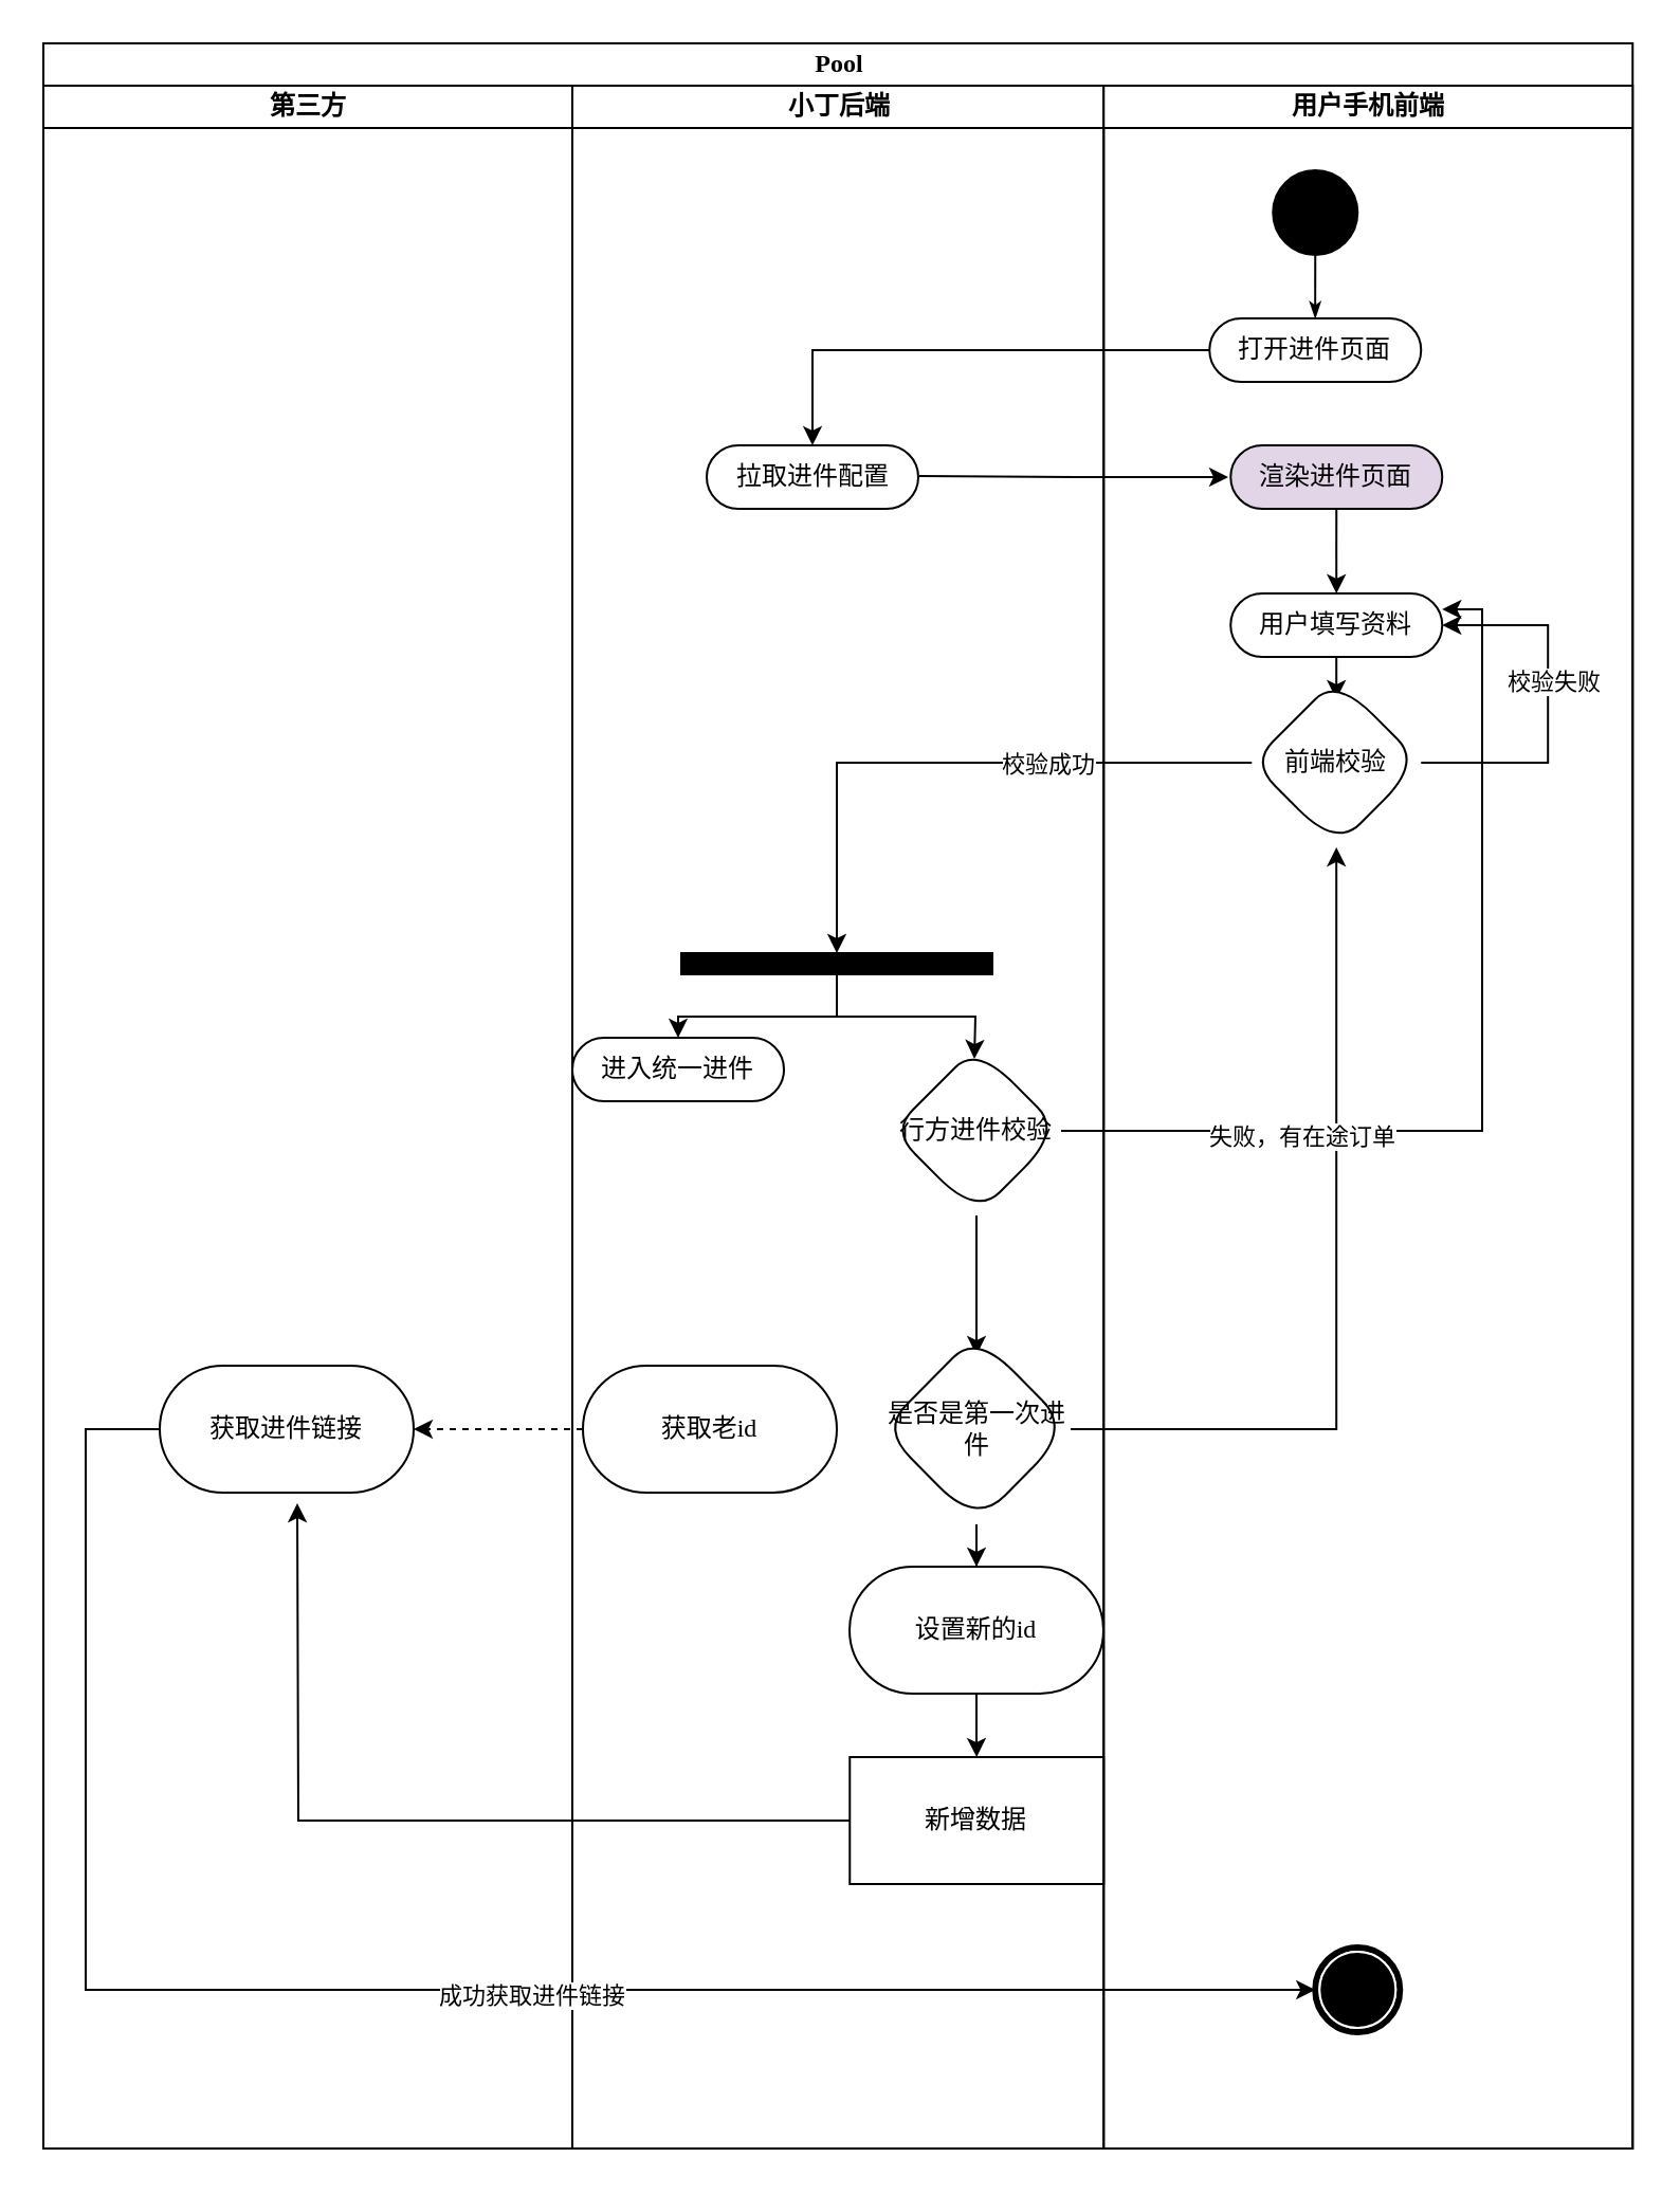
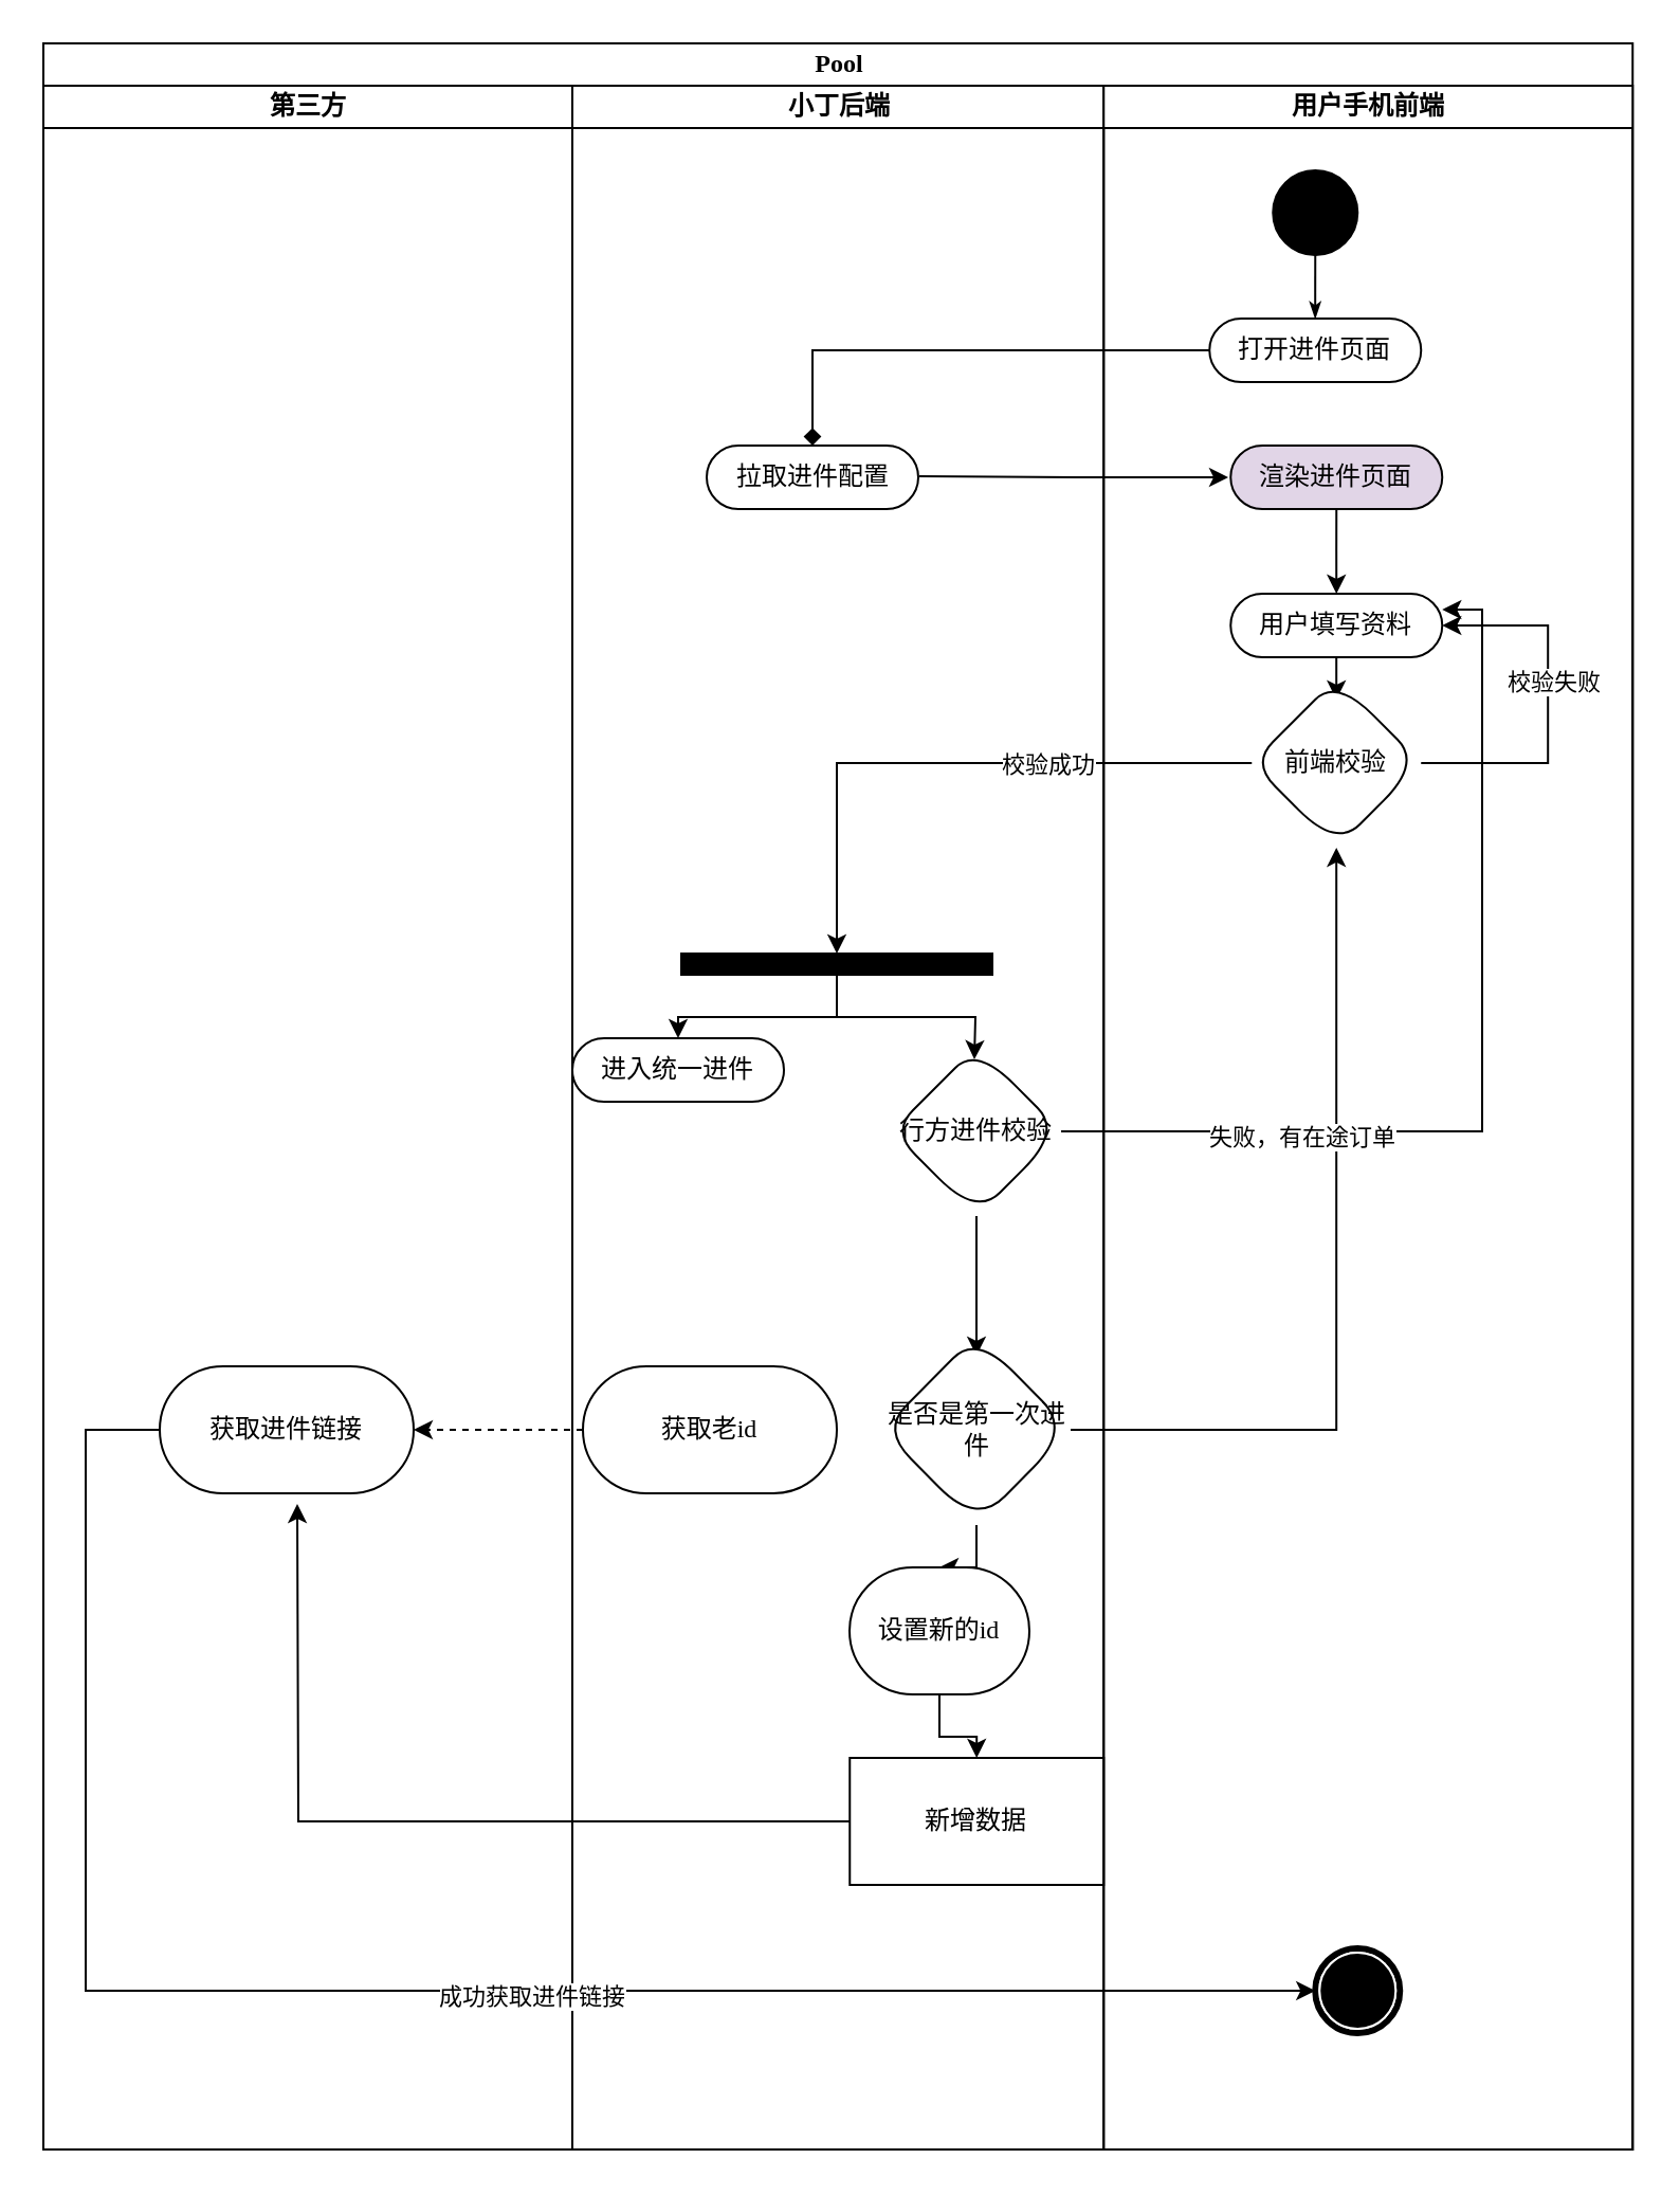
  <mxCell id="0" />
  <mxCell id="1" parent="0" />
  <mxCell id="2" value="Pool" style="swimlane;html=1;childLayout=stackLayout;startSize=20;rounded=0;shadow=0;comic=0;labelBackgroundColor=none;strokeWidth=1;fontFamily=Verdana;fontSize=12;align=center;" parent="1" vertex="1"><mxGeometry x="20" y="20" width="751.13" height="995" as="geometry" /></mxCell>
  <mxCell id="3" value="第三方" style="swimlane;html=1;startSize=20;" parent="2" vertex="1"><mxGeometry y="20" width="250" height="975" as="geometry" /></mxCell>
  <mxCell id="4" value="获取进件链接" style="whiteSpace=wrap;html=1;fontFamily=Verdana;rounded=1;shadow=0;comic=0;labelBackgroundColor=none;strokeWidth=1;arcSize=50;" vertex="1" parent="3"><mxGeometry x="55" y="605" width="120" height="60" as="geometry" /></mxCell>
  <mxCell id="5" value="小丁后端" style="swimlane;html=1;startSize=20;" parent="2" vertex="1"><mxGeometry x="250" y="20" width="251.13" height="975" as="geometry" /></mxCell>
  <mxCell id="6" value="进入统一进件" style="rounded=1;whiteSpace=wrap;html=1;shadow=0;comic=0;labelBackgroundColor=none;strokeWidth=1;fontFamily=Verdana;fontSize=12;align=center;arcSize=50;" parent="5" vertex="1"><mxGeometry y="450" width="100" height="30" as="geometry" /></mxCell>
  <mxCell id="7" style="edgeStyle=orthogonalEdgeStyle;rounded=0;orthogonalLoop=1;jettySize=auto;html=1;" edge="1" parent="5" source="9"><mxGeometry relative="1" as="geometry"><mxPoint x="190" y="460" as="targetPoint" /></mxGeometry></mxCell>
  <mxCell id="8" style="edgeStyle=orthogonalEdgeStyle;rounded=0;orthogonalLoop=1;jettySize=auto;html=1;entryX=0.5;entryY=0;entryDx=0;entryDy=0;" edge="1" parent="5" source="9" target="6"><mxGeometry relative="1" as="geometry" /></mxCell>
  <mxCell id="9" value="" style="whiteSpace=wrap;html=1;rounded=0;shadow=0;comic=0;labelBackgroundColor=none;strokeWidth=1;fillColor=#000000;fontFamily=Verdana;fontSize=12;align=center;rotation=0;" parent="5" vertex="1"><mxGeometry x="51.5" y="410" width="147" height="10" as="geometry" /></mxCell>
  <mxCell id="10" style="edgeStyle=orthogonalEdgeStyle;rounded=0;orthogonalLoop=1;jettySize=auto;html=1;" edge="1" parent="5"><mxGeometry relative="1" as="geometry"><mxPoint x="310" y="185" as="targetPoint" /><mxPoint x="164" y="184.5" as="sourcePoint" /></mxGeometry></mxCell>
  <mxCell id="11" value="拉取进件配置" style="rounded=1;whiteSpace=wrap;html=1;shadow=0;comic=0;labelBackgroundColor=none;strokeWidth=1;fontFamily=Verdana;fontSize=12;align=center;arcSize=50;" vertex="1" parent="5"><mxGeometry x="63.5" y="170" width="100" height="30" as="geometry" /></mxCell>
  <mxCell id="12" style="edgeStyle=orthogonalEdgeStyle;rounded=0;orthogonalLoop=1;jettySize=auto;html=1;" edge="1" parent="5" source="13"><mxGeometry relative="1" as="geometry"><mxPoint x="191" y="600" as="targetPoint" /></mxGeometry></mxCell>
  <mxCell id="13" value="行方进件校验" style="rhombus;whiteSpace=wrap;html=1;fontFamily=Verdana;rounded=1;shadow=0;comic=0;labelBackgroundColor=none;strokeWidth=1;arcSize=50;" vertex="1" parent="5"><mxGeometry x="151" y="454" width="80" height="80" as="geometry" /></mxCell>
  <mxCell id="14" value="" style="edgeStyle=orthogonalEdgeStyle;rounded=0;orthogonalLoop=1;jettySize=auto;html=1;" edge="1" parent="5" source="16" target="18"><mxGeometry relative="1" as="geometry" /></mxCell>
  <mxCell id="15" value="" style="edgeStyle=orthogonalEdgeStyle;rounded=0;orthogonalLoop=1;jettySize=auto;html=1;" edge="1" parent="5" source="16" target="33"><mxGeometry relative="1" as="geometry" /></mxCell>
  <mxCell id="16" value="是否是第一次进件" style="rhombus;whiteSpace=wrap;html=1;fontFamily=Verdana;rounded=1;shadow=0;comic=0;labelBackgroundColor=none;strokeWidth=1;arcSize=50;" vertex="1" parent="5"><mxGeometry x="146.5" y="590" width="89" height="90" as="geometry" /></mxCell>
  <mxCell id="17" value="" style="edgeStyle=orthogonalEdgeStyle;rounded=0;orthogonalLoop=1;jettySize=auto;html=1;" edge="1" parent="5" source="18" target="21"><mxGeometry relative="1" as="geometry" /></mxCell>
- <mxCell id="18" value="设置新的id" style="whiteSpace=wrap;html=1;fontFamily=Verdana;rounded=1;shadow=0;comic=0;labelBackgroundColor=none;strokeWidth=1;arcSize=50;" vertex="1" parent="5"><mxGeometry x="131" y="700" width="120" height="60" as="geometry" /></mxCell>
+ <mxCell id="18" value="设置新的id" style="whiteSpace=wrap;html=1;fontFamily=Verdana;rounded=1;shadow=0;comic=0;labelBackgroundColor=none;strokeWidth=1;arcSize=50;" vertex="1" parent="5"><mxGeometry x="131" y="700" width="85" height="60" as="geometry" /></mxCell>
  <mxCell id="19" value="获取老id" style="whiteSpace=wrap;html=1;fontFamily=Verdana;rounded=1;shadow=0;comic=0;labelBackgroundColor=none;strokeWidth=1;arcSize=50;" vertex="1" parent="5"><mxGeometry x="5" y="605" width="120" height="60" as="geometry" /></mxCell>
  <mxCell id="20" style="edgeStyle=orthogonalEdgeStyle;rounded=0;orthogonalLoop=1;jettySize=auto;html=1;" edge="1" parent="5" source="21"><mxGeometry relative="1" as="geometry"><mxPoint x="-130" y="670" as="targetPoint" /></mxGeometry></mxCell>
  <mxCell id="21" value="新增数据" style="whiteSpace=wrap;html=1;fontFamily=Verdana;shadow=0;comic=0;labelBackgroundColor=none;strokeWidth=1;arcSize=50;rounded=0;" vertex="1" parent="5"><mxGeometry x="131.13" y="790" width="120" height="60" as="geometry" /></mxCell>
  <mxCell id="22" value="用户手机前端" style="swimlane;html=1;startSize=20;" parent="2" vertex="1"><mxGeometry x="501.13" y="20" width="250" height="975" as="geometry" /></mxCell>
  <mxCell id="23" style="edgeStyle=orthogonalEdgeStyle;rounded=0;html=1;labelBackgroundColor=none;startArrow=none;startFill=0;startSize=5;endArrow=classicThin;endFill=1;endSize=5;jettySize=auto;orthogonalLoop=1;strokeWidth=1;fontFamily=Verdana;fontSize=12" parent="22" source="24" target="25" edge="1"><mxGeometry relative="1" as="geometry" /></mxCell>
  <mxCell id="24" value="" style="ellipse;whiteSpace=wrap;html=1;rounded=0;shadow=0;comic=0;labelBackgroundColor=none;strokeWidth=1;fillColor=#000000;fontFamily=Verdana;fontSize=12;align=center;" parent="22" vertex="1"><mxGeometry x="80" y="40" width="40" height="40" as="geometry" /></mxCell>
  <mxCell id="25" value="打开进件页面" style="rounded=1;whiteSpace=wrap;html=1;shadow=0;comic=0;labelBackgroundColor=none;strokeWidth=1;fontFamily=Verdana;fontSize=12;align=center;arcSize=50;" parent="22" vertex="1"><mxGeometry x="50" y="110" width="100" height="30" as="geometry" /></mxCell>
  <mxCell id="26" value="" style="shape=mxgraph.bpmn.shape;html=1;verticalLabelPosition=bottom;labelBackgroundColor=#ffffff;verticalAlign=top;perimeter=ellipsePerimeter;outline=end;symbol=terminate;rounded=0;shadow=0;comic=0;strokeWidth=1;fontFamily=Verdana;fontSize=12;align=center;" parent="22" vertex="1"><mxGeometry x="100" y="880" width="40" height="40" as="geometry" /></mxCell>
  <mxCell id="27" style="edgeStyle=orthogonalEdgeStyle;rounded=0;orthogonalLoop=1;jettySize=auto;html=1;exitX=0.5;exitY=1;exitDx=0;exitDy=0;" edge="1" parent="22" source="28"><mxGeometry relative="1" as="geometry"><mxPoint x="110" y="240" as="targetPoint" /></mxGeometry></mxCell>
  <mxCell id="28" value="渲染进件页面" style="rounded=1;whiteSpace=wrap;html=1;shadow=0;comic=0;labelBackgroundColor=none;strokeWidth=1;fontFamily=Verdana;fontSize=12;align=center;arcSize=50;fillColor=#e1d5e7;" vertex="1" parent="22"><mxGeometry x="60" y="170" width="100" height="30" as="geometry" /></mxCell>
  <mxCell id="29" value="" style="edgeStyle=orthogonalEdgeStyle;rounded=0;orthogonalLoop=1;jettySize=auto;html=1;" edge="1" parent="22" source="30"><mxGeometry relative="1" as="geometry"><mxPoint x="110" y="290" as="targetPoint" /></mxGeometry></mxCell>
  <mxCell id="30" value="用户填写资料" style="rounded=1;whiteSpace=wrap;html=1;shadow=0;comic=0;labelBackgroundColor=none;strokeWidth=1;fontFamily=Verdana;fontSize=12;align=center;arcSize=50;" vertex="1" parent="22"><mxGeometry x="60" y="240" width="100" height="30" as="geometry" /></mxCell>
  <mxCell id="31" style="edgeStyle=orthogonalEdgeStyle;rounded=0;orthogonalLoop=1;jettySize=auto;html=1;entryX=1;entryY=0.5;entryDx=0;entryDy=0;exitX=1;exitY=0.5;exitDx=0;exitDy=0;" edge="1" parent="22" source="33" target="30"><mxGeometry relative="1" as="geometry"><Array as="points"><mxPoint x="210" y="320" /><mxPoint x="210" y="255" /></Array></mxGeometry></mxCell>
  <mxCell id="32" value="校验失败" style="edgeLabel;html=1;align=center;verticalAlign=middle;resizable=0;points=[];" vertex="1" connectable="0" parent="31"><mxGeometry x="0.123" y="-2" relative="1" as="geometry"><mxPoint as="offset" /></mxGeometry></mxCell>
  <mxCell id="33" value="前端校验" style="rhombus;whiteSpace=wrap;html=1;fontFamily=Verdana;rounded=1;shadow=0;comic=0;labelBackgroundColor=none;strokeWidth=1;arcSize=50;" vertex="1" parent="22"><mxGeometry x="70" y="280" width="80" height="80" as="geometry" /></mxCell>
- <mxCell id="34" style="edgeStyle=orthogonalEdgeStyle;rounded=0;orthogonalLoop=1;jettySize=auto;html=1;entryX=0.5;entryY=0;entryDx=0;entryDy=0;" edge="1" parent="2" source="25" target="11"><mxGeometry relative="1" as="geometry" /></mxCell>
+ <mxCell id="34" style="edgeStyle=orthogonalEdgeStyle;rounded=0;orthogonalLoop=1;jettySize=auto;html=1;entryX=0.5;entryY=0;entryDx=0;entryDy=0;endArrow=diamond;" edge="1" parent="2" source="25" target="11"><mxGeometry relative="1" as="geometry" /></mxCell>
  <mxCell id="35" style="edgeStyle=orthogonalEdgeStyle;rounded=0;orthogonalLoop=1;jettySize=auto;html=1;entryX=0.5;entryY=0;entryDx=0;entryDy=0;" edge="1" parent="2" source="33" target="9"><mxGeometry relative="1" as="geometry" /></mxCell>
  <mxCell id="36" value="校验成功" style="edgeLabel;html=1;align=center;verticalAlign=middle;resizable=0;points=[];" vertex="1" connectable="0" parent="35"><mxGeometry x="-0.377" y="2" relative="1" as="geometry"><mxPoint x="-8" y="-2" as="offset" /></mxGeometry></mxCell>
  <mxCell id="37" style="edgeStyle=orthogonalEdgeStyle;rounded=0;orthogonalLoop=1;jettySize=auto;html=1;exitX=1;exitY=0.5;exitDx=0;exitDy=0;entryX=1;entryY=0.25;entryDx=0;entryDy=0;" edge="1" parent="2" source="13" target="30"><mxGeometry relative="1" as="geometry"><Array as="points"><mxPoint x="680" y="514" /><mxPoint x="680" y="268" /></Array></mxGeometry></mxCell>
  <mxCell id="38" value="失败，有在途订单" style="edgeLabel;html=1;align=center;verticalAlign=middle;resizable=0;points=[];" vertex="1" connectable="0" parent="37"><mxGeometry x="-0.512" y="-2" relative="1" as="geometry"><mxPoint as="offset" /></mxGeometry></mxCell>
  <mxCell id="39" value="" style="edgeStyle=orthogonalEdgeStyle;rounded=0;orthogonalLoop=1;jettySize=auto;html=1;dashed=1;" edge="1" parent="2" source="19" target="4"><mxGeometry relative="1" as="geometry" /></mxCell>
  <mxCell id="40" style="edgeStyle=orthogonalEdgeStyle;rounded=0;orthogonalLoop=1;jettySize=auto;html=1;entryX=0;entryY=0.5;entryDx=0;entryDy=0;" edge="1" parent="2" source="4" target="26"><mxGeometry relative="1" as="geometry"><Array as="points"><mxPoint x="20" y="655" /><mxPoint x="20" y="920" /></Array></mxGeometry></mxCell>
  <mxCell id="41" value="成功获取进件链接" style="edgeLabel;html=1;align=center;verticalAlign=middle;resizable=0;points=[];" vertex="1" connectable="0" parent="40"><mxGeometry x="0.157" y="-2" relative="1" as="geometry"><mxPoint as="offset" /></mxGeometry></mxCell>
